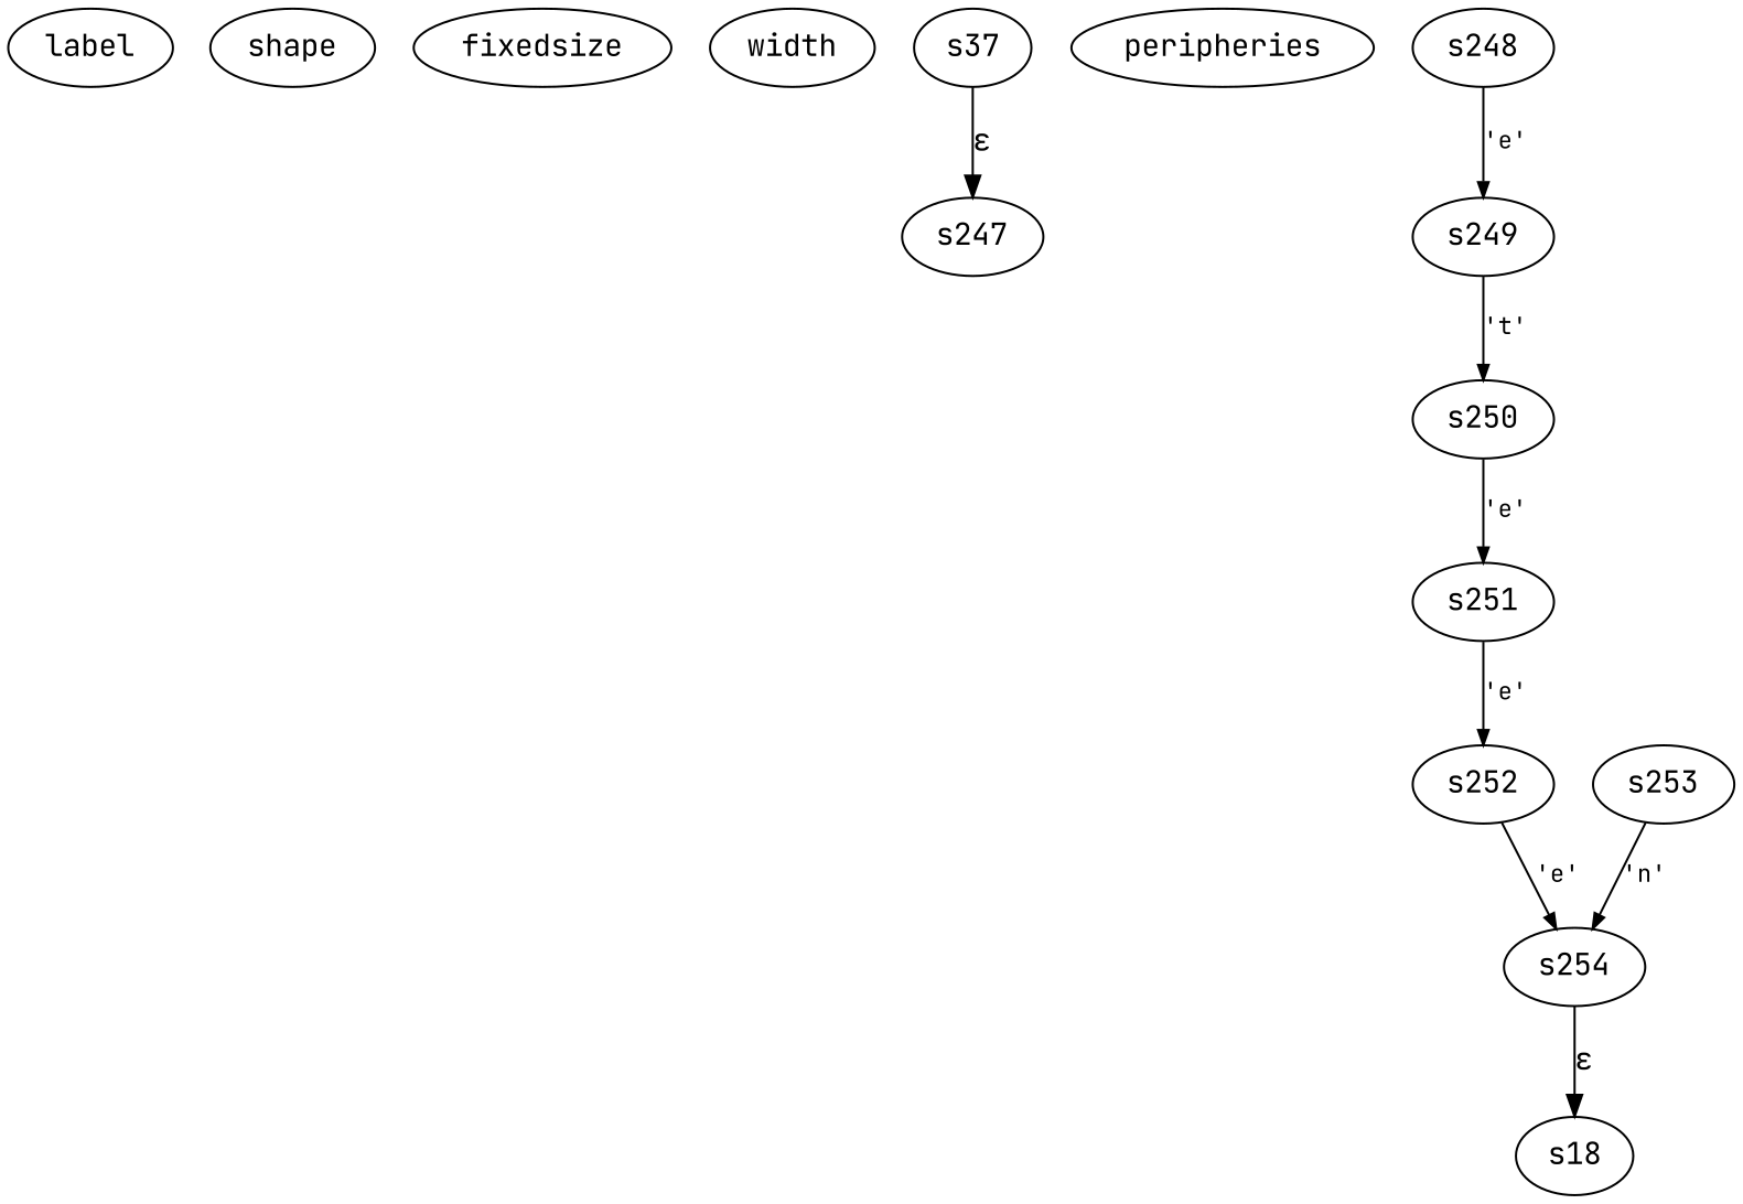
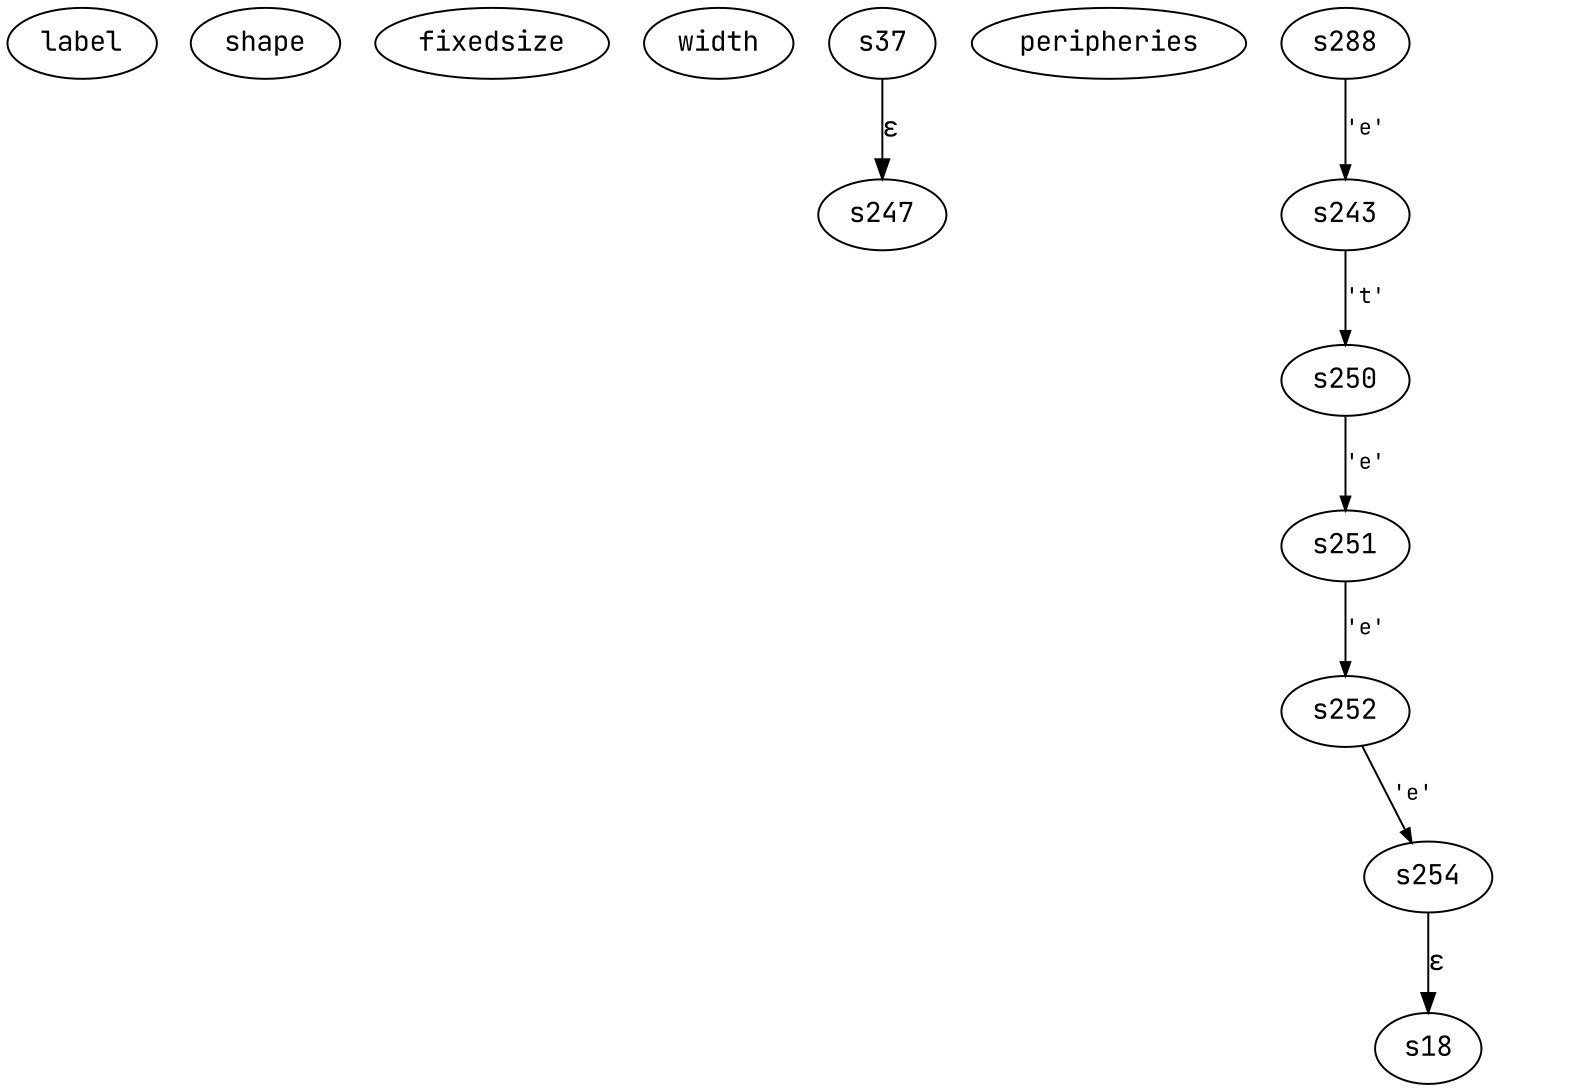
  digraph {
    fontname="JetBrains Mono"
    rankdir=TB
    node [fontname="JetBrains Mono"]
    edge [fontname="JetBrains Mono" arrowhead=normal arrowsize=.7 fontsize=11]
    label
    shape
    fixedsize
    width
    s37
    s247
    peripheries
-   s248
-   s249
+   s248 [label=s288]
+   s249 [label=s243]
    s250
    s251
    s252
    s254
-   s253
    n15 [label=s18]
    s37 -> s247 [label="&epsilon;" arrowhead="" arrowsize="" fontsize=""]
    s248 -> s249 [label="'e'"]
    s249 -> s250 [label="'t'"]
    s250 -> s251 [label="'e'"]
    s251 -> s252 [label="'e'"]
    s252 -> s254 [label="'e'"]
    s254 -> n15 [label="&epsilon;" arrowhead="" arrowsize="" fontsize=""]
-   s253 -> s254 [label="'n'"]
  }
